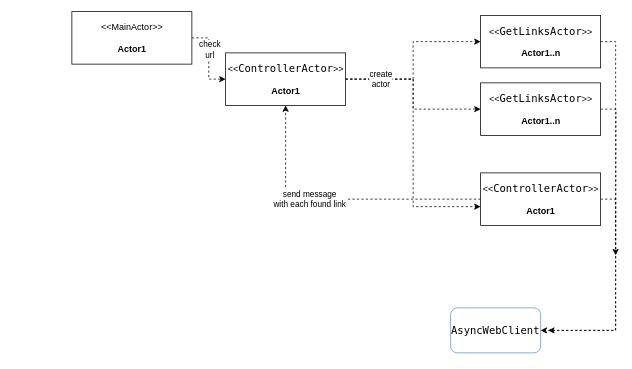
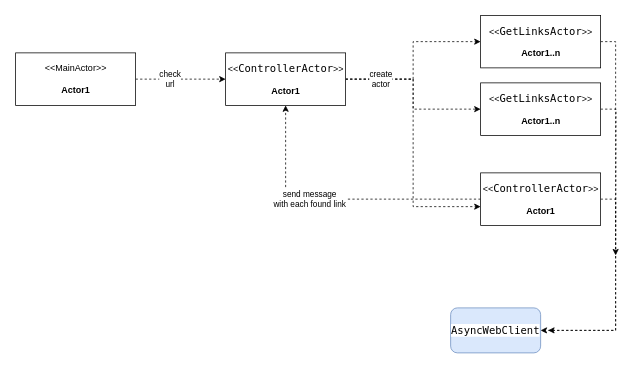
  <mxCell id="0" />
  <mxCell id="1" parent="0" />
- <mxCell id="2" value="&lt;pre style=&quot;background-color: rgb(255, 255, 255); font-family: &amp;quot;JetBrains Mono&amp;quot;, monospace; font-size: 10.5pt;&quot;&gt;AsyncWebClient&lt;/pre&gt;" style="rounded=1;whiteSpace=wrap;html=1;fillColor=#ffffff;strokeColor=#6c8ebf;" parent="1" vertex="1"><mxGeometry x="600" y="410" width="120" height="60" as="geometry" /></mxCell>
+ <mxCell id="2" value="&lt;pre style=&quot;background-color: rgb(255, 255, 255); font-family: &amp;quot;JetBrains Mono&amp;quot;, monospace; font-size: 10.5pt;&quot;&gt;AsyncWebClient&lt;/pre&gt;" style="rounded=1;whiteSpace=wrap;html=1;fillColor=#dae8fc;strokeColor=#6c8ebf;" parent="1" vertex="1"><mxGeometry x="600" y="410" width="120" height="60" as="geometry" /></mxCell>
  <mxCell id="3" value="" style="edgeStyle=orthogonalEdgeStyle;rounded=0;orthogonalLoop=1;jettySize=auto;html=1;dashed=1;" parent="1" source="7" target="9" edge="1"><mxGeometry relative="1" as="geometry" /></mxCell>
  <mxCell id="4" value="" style="edgeStyle=orthogonalEdgeStyle;rounded=0;orthogonalLoop=1;jettySize=auto;html=1;dashed=1;" parent="1" source="7" target="11" edge="1"><mxGeometry relative="1" as="geometry" /></mxCell>
  <mxCell id="5" value="" style="edgeStyle=orthogonalEdgeStyle;rounded=0;orthogonalLoop=1;jettySize=auto;html=1;dashed=1;" parent="1" source="7" target="15" edge="1"><mxGeometry relative="1" as="geometry"><Array as="points"><mxPoint x="550" y="105" /><mxPoint x="550" y="275" /></Array></mxGeometry></mxCell>
  <mxCell id="6" value="create&lt;br&gt;actor" style="edgeLabel;html=1;align=center;verticalAlign=middle;resizable=0;points=[];" parent="5" vertex="1" connectable="0"><mxGeometry x="-0.737" y="1" relative="1" as="geometry"><mxPoint as="offset" /></mxGeometry></mxCell>
  <mxCell id="7" value="&amp;lt;&amp;lt;&lt;span style=&quot;background-color: rgb(255, 255, 255); font-family: &amp;quot;JetBrains Mono&amp;quot;, monospace; font-size: 10.5pt;&quot;&gt;ControllerActor&lt;/span&gt;&lt;span style=&quot;background-color: initial;&quot;&gt;&amp;gt;&amp;gt;&lt;/span&gt;&lt;br&gt;&lt;br&gt;&lt;b&gt;Actor1&lt;/b&gt;" style="text;html=1;align=center;verticalAlign=middle;dashed=0;fillColor=#ffffff;strokeColor=#000000;" parent="1" vertex="1"><mxGeometry x="300" y="70" width="160" height="70" as="geometry" /></mxCell>
  <mxCell id="8" style="edgeStyle=orthogonalEdgeStyle;rounded=0;orthogonalLoop=1;jettySize=auto;html=1;dashed=1;" parent="1" source="9" target="2" edge="1"><mxGeometry relative="1" as="geometry"><Array as="points"><mxPoint x="820" y="55" /><mxPoint x="820" y="440" /></Array></mxGeometry></mxCell>
  <mxCell id="9" value="&amp;lt;&amp;lt;&lt;span style=&quot;font-family: &amp;quot;JetBrains Mono&amp;quot;, monospace; font-size: 14px; background-color: rgb(255, 255, 255);&quot;&gt;GetLinksActor&lt;/span&gt;&lt;span style=&quot;background-color: initial;&quot;&gt;&amp;gt;&amp;gt;&lt;/span&gt;&lt;br&gt;&lt;br&gt;&lt;b&gt;Actor1..n&lt;/b&gt;" style="text;html=1;align=center;verticalAlign=middle;dashed=0;fillColor=#ffffff;strokeColor=#000000;" parent="1" vertex="1"><mxGeometry x="640" y="20" width="160" height="70" as="geometry" /></mxCell>
  <mxCell id="10" style="edgeStyle=orthogonalEdgeStyle;rounded=0;orthogonalLoop=1;jettySize=auto;html=1;dashed=1;" parent="1" source="11" edge="1"><mxGeometry relative="1" as="geometry"><mxPoint x="820" y="340" as="targetPoint" /></mxGeometry></mxCell>
  <mxCell id="11" value="&amp;lt;&amp;lt;&lt;span style=&quot;font-family: &amp;quot;JetBrains Mono&amp;quot;, monospace; font-size: 14px; background-color: rgb(255, 255, 255);&quot;&gt;GetLinksActor&lt;/span&gt;&lt;span style=&quot;background-color: initial;&quot;&gt;&amp;gt;&amp;gt;&lt;/span&gt;&lt;br&gt;&lt;br&gt;&lt;b&gt;Actor1..n&lt;/b&gt;" style="text;html=1;align=center;verticalAlign=middle;dashed=0;fillColor=#ffffff;strokeColor=#000000;" parent="1" vertex="1"><mxGeometry x="640" y="110" width="160" height="70" as="geometry" /></mxCell>
  <mxCell id="12" style="edgeStyle=orthogonalEdgeStyle;rounded=0;orthogonalLoop=1;jettySize=auto;html=1;entryX=0.5;entryY=1;entryDx=0;entryDy=0;dashed=1;" parent="1" source="15" target="7" edge="1"><mxGeometry relative="1" as="geometry" /></mxCell>
  <mxCell id="13" value="send message&lt;br&gt;with each found link" style="edgeLabel;html=1;align=center;verticalAlign=middle;resizable=0;points=[];" parent="12" vertex="1" connectable="0"><mxGeometry x="0.19" y="-1" relative="1" as="geometry"><mxPoint as="offset" /></mxGeometry></mxCell>
  <mxCell id="14" style="edgeStyle=orthogonalEdgeStyle;rounded=0;orthogonalLoop=1;jettySize=auto;html=1;dashed=1;" parent="1" source="15" edge="1"><mxGeometry relative="1" as="geometry"><mxPoint x="730" y="440" as="targetPoint" /><Array as="points"><mxPoint x="820" y="265" /><mxPoint x="820" y="440" /></Array></mxGeometry></mxCell>
  <mxCell id="15" value="&amp;lt;&amp;lt;&lt;span style=&quot;background-color: rgb(255, 255, 255); font-family: &amp;quot;JetBrains Mono&amp;quot;, monospace; font-size: 10.5pt;&quot;&gt;ControllerActor&lt;/span&gt;&lt;span style=&quot;background-color: initial;&quot;&gt;&amp;gt;&amp;gt;&lt;/span&gt;&lt;br&gt;&lt;br&gt;&lt;b&gt;Actor1&lt;/b&gt;" style="text;html=1;align=center;verticalAlign=middle;dashed=0;fillColor=#ffffff;strokeColor=#000000;" parent="1" vertex="1"><mxGeometry x="640" y="230" width="160" height="70" as="geometry" /></mxCell>
  <mxCell id="16" style="edgeStyle=orthogonalEdgeStyle;rounded=0;orthogonalLoop=1;jettySize=auto;html=1;entryX=0;entryY=0.5;entryDx=0;entryDy=0;dashed=1;" parent="1" source="18" target="7" edge="1"><mxGeometry relative="1" as="geometry" /></mxCell>
  <mxCell id="17" value="check&lt;br&gt;url" style="edgeLabel;html=1;align=center;verticalAlign=middle;resizable=0;points=[];" parent="16" vertex="1" connectable="0"><mxGeometry x="-0.25" y="1" relative="1" as="geometry"><mxPoint as="offset" /></mxGeometry></mxCell>
- <mxCell id="18" value="&amp;lt;&amp;lt;MainActor&amp;gt;&amp;gt;&lt;br&gt;&lt;br&gt;&lt;b&gt;Actor1&lt;/b&gt;" style="text;html=1;align=center;verticalAlign=middle;dashed=0;fillColor=#ffffff;strokeColor=#000000;" parent="1" vertex="1"><mxGeometry x="95" y="15" width="160" height="70" as="geometry" /></mxCell>
+ <mxCell id="18" value="&amp;lt;&amp;lt;MainActor&amp;gt;&amp;gt;&lt;br&gt;&lt;br&gt;&lt;b&gt;Actor1&lt;/b&gt;" style="text;html=1;align=center;verticalAlign=middle;dashed=0;fillColor=#ffffff;strokeColor=#000000;" parent="1" vertex="1"><mxGeometry x="20" y="70" width="160" height="70" as="geometry" /></mxCell>
